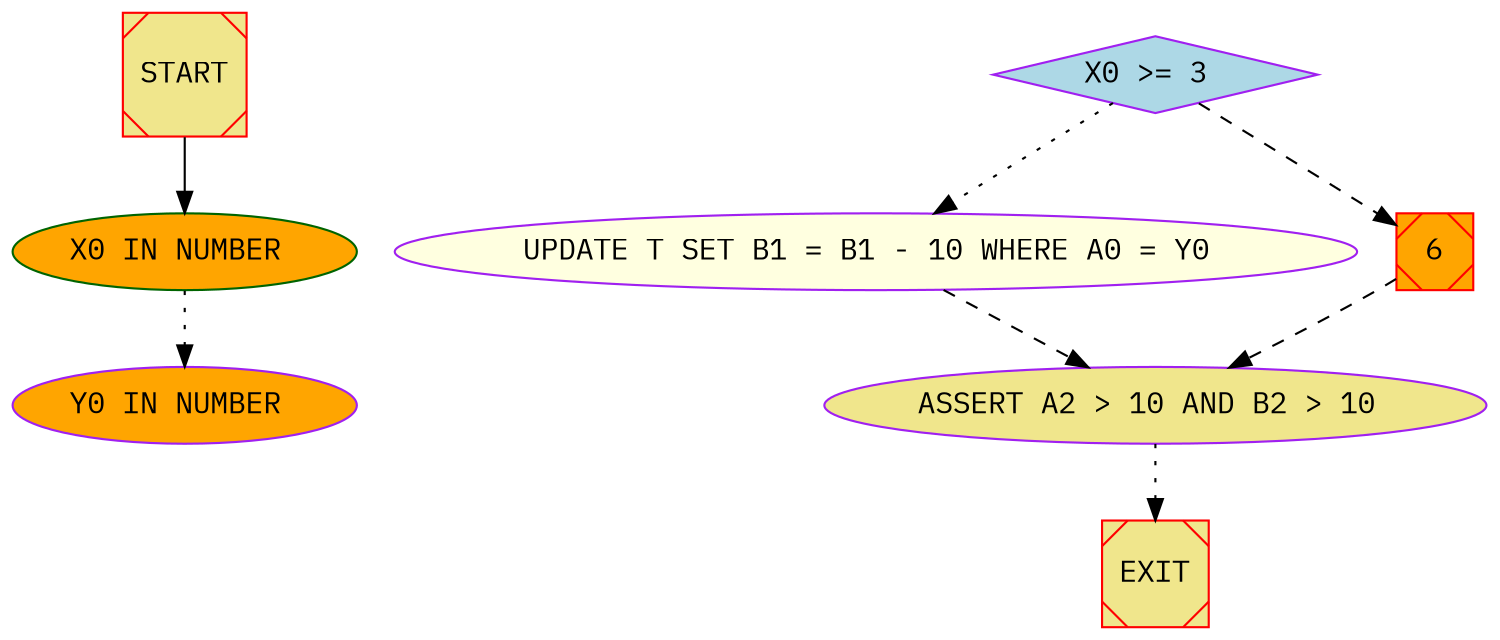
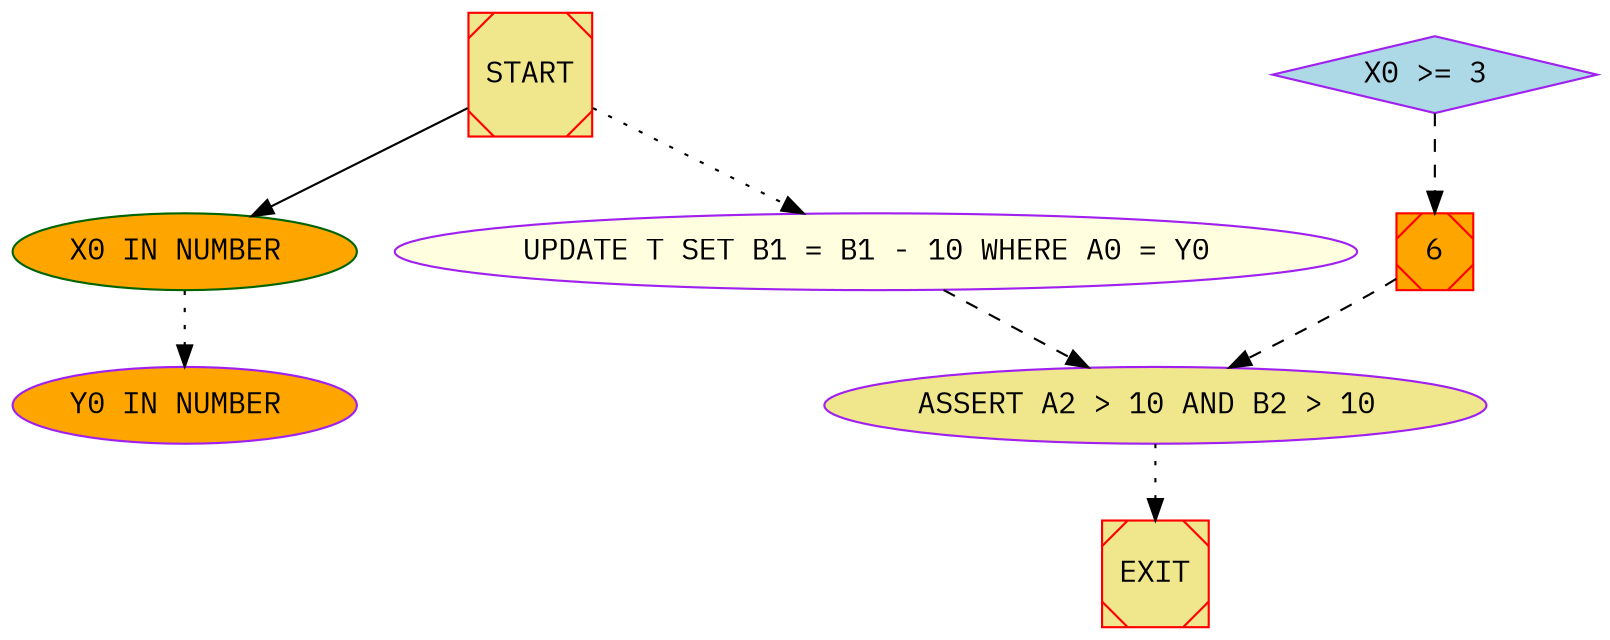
  digraph {
    fontname="IBM Plex Mono"
    node [color=purple fillcolor=khaki fontname="IBM Plex Mono" style=filled]
    edge [fontname="IBM Plex Mono" style=dotted]
    n1 [color=red label=START shape=Msquare]
    n2 [color=darkgreen fillcolor=orange label="X0 IN NUMBER "]
    n3 [fillcolor=orange label="Y0 IN NUMBER "]
    n4 [fillcolor=lightblue label="X0 >= 3 " shape=diamond]
    n5 [fillcolor=lightyellow label="UPDATE T SET B1 = B1 - 10 WHERE A0 = Y0 "]
    6 [color=red fillcolor=orange shape=Msquare]
    n7 [label="ASSERT A2 > 10 AND B2 > 10 "]
    EXIT [color=red shape=Msquare]
    n1 -> n2 [style=solid]
    n2 -> n3
-   n4 -> n5
+   n1 -> n5
    n4 -> 6 [style=dashed]
    n5 -> n7 [style=dashed]
    6 -> n7 [style=dashed]
    n7 -> EXIT
  }
